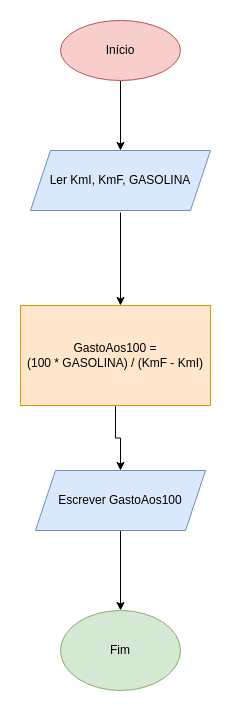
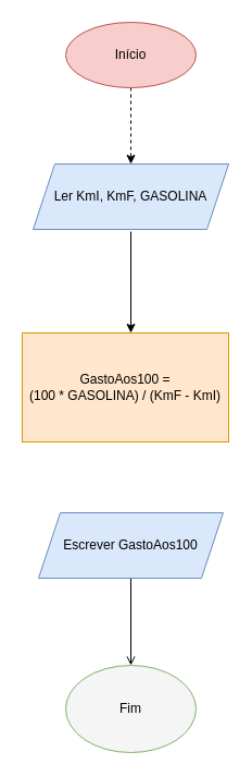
  <mxCell id="0" />
  <mxCell id="1" parent="0" />
- <mxCell id="2" style="edgeStyle=orthogonalEdgeStyle;rounded=0;orthogonalLoop=1;jettySize=auto;html=1;" parent="1" source="3" target="5" edge="1"><mxGeometry relative="1" as="geometry" /></mxCell>
+ <mxCell id="2" style="edgeStyle=orthogonalEdgeStyle;rounded=0;orthogonalLoop=1;jettySize=auto;html=1;dashed=1;" parent="1" source="3" target="5" edge="1"><mxGeometry relative="1" as="geometry" /></mxCell>
  <mxCell id="3" value="Início" style="ellipse;whiteSpace=wrap;html=1;fillColor=#f8cecc;strokeColor=#b85450;" parent="1" vertex="1"><mxGeometry x="60" y="20" width="120" height="60" as="geometry" /></mxCell>
  <mxCell id="4" value="" style="edgeStyle=orthogonalEdgeStyle;rounded=0;orthogonalLoop=1;jettySize=auto;html=1;" parent="1" target="7" edge="1"><mxGeometry relative="1" as="geometry"><mxPoint x="120" y="212" as="sourcePoint" /><Array as="points"><mxPoint x="120" y="212" /></Array></mxGeometry></mxCell>
  <mxCell id="5" value="Ler KmI, KmF, GASOLINA" style="shape=parallelogram;perimeter=parallelogramPerimeter;whiteSpace=wrap;html=1;fixedSize=1;fillColor=#dae8fc;strokeColor=#6c8ebf;" parent="1" vertex="1"><mxGeometry x="30" y="150" width="180" height="60" as="geometry" /></mxCell>
- <mxCell id="6" value="" style="edgeStyle=orthogonalEdgeStyle;rounded=0;orthogonalLoop=1;jettySize=auto;html=1;" parent="1" source="7" target="9" edge="1"><mxGeometry relative="1" as="geometry" /></mxCell>
  <mxCell id="7" value="GastoAos100 =&lt;div&gt;(100 * GASOLINA) / (KmF - KmI)&lt;/div&gt;" style="whiteSpace=wrap;html=1;fillColor=#ffe6cc;strokeColor=#d79b00;" parent="1" vertex="1"><mxGeometry x="20" y="305" width="190" height="100" as="geometry" /></mxCell>
- <mxCell id="8" value="" style="edgeStyle=orthogonalEdgeStyle;rounded=0;orthogonalLoop=1;jettySize=auto;html=1;" parent="1" source="9" target="10" edge="1"><mxGeometry relative="1" as="geometry" /></mxCell>
+ <mxCell id="8" value="" style="edgeStyle=orthogonalEdgeStyle;rounded=0;orthogonalLoop=1;jettySize=auto;html=1;endArrow=open;" parent="1" source="9" target="10" edge="1"><mxGeometry relative="1" as="geometry" /></mxCell>
  <mxCell id="9" value="Escrever GastoAos100" style="shape=parallelogram;perimeter=parallelogramPerimeter;whiteSpace=wrap;html=1;fixedSize=1;fillColor=#dae8fc;strokeColor=#6c8ebf;" parent="1" vertex="1"><mxGeometry x="35" y="470" width="170" height="60" as="geometry" /></mxCell>
- <mxCell id="10" value="Fim" style="ellipse;whiteSpace=wrap;html=1;fillColor=#d5e8d4;strokeColor=#82b366;" parent="1" vertex="1"><mxGeometry x="60" y="610" width="120" height="80" as="geometry" /></mxCell>
+ <mxCell id="10" value="Fim" style="ellipse;whiteSpace=wrap;html=1;fillColor=#f5f5f5;strokeColor=#82b366;" parent="1" vertex="1"><mxGeometry x="60" y="610" width="120" height="80" as="geometry" /></mxCell>
